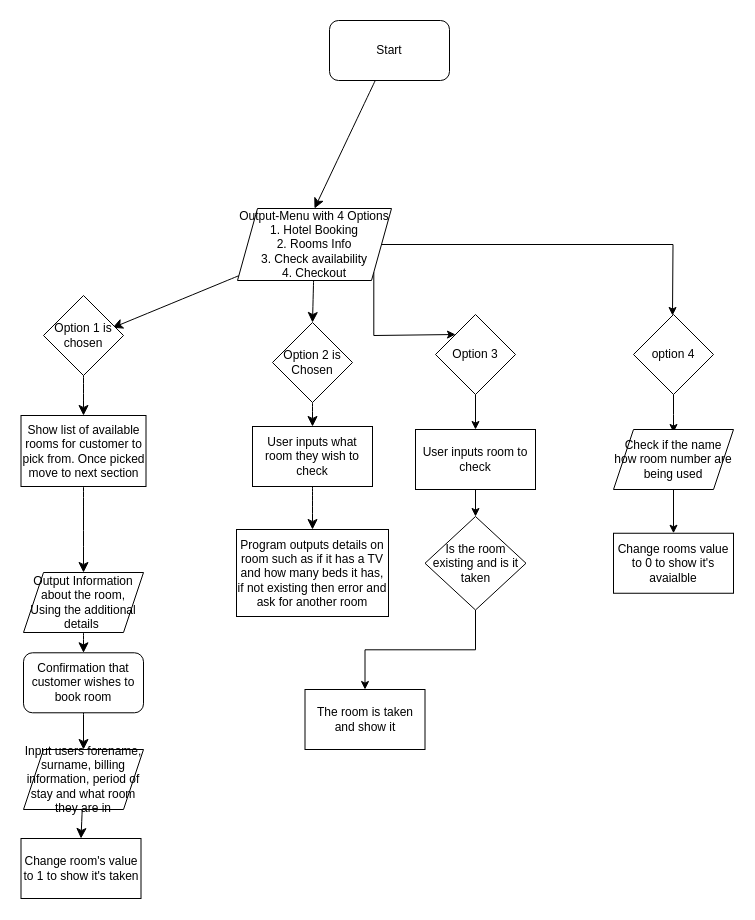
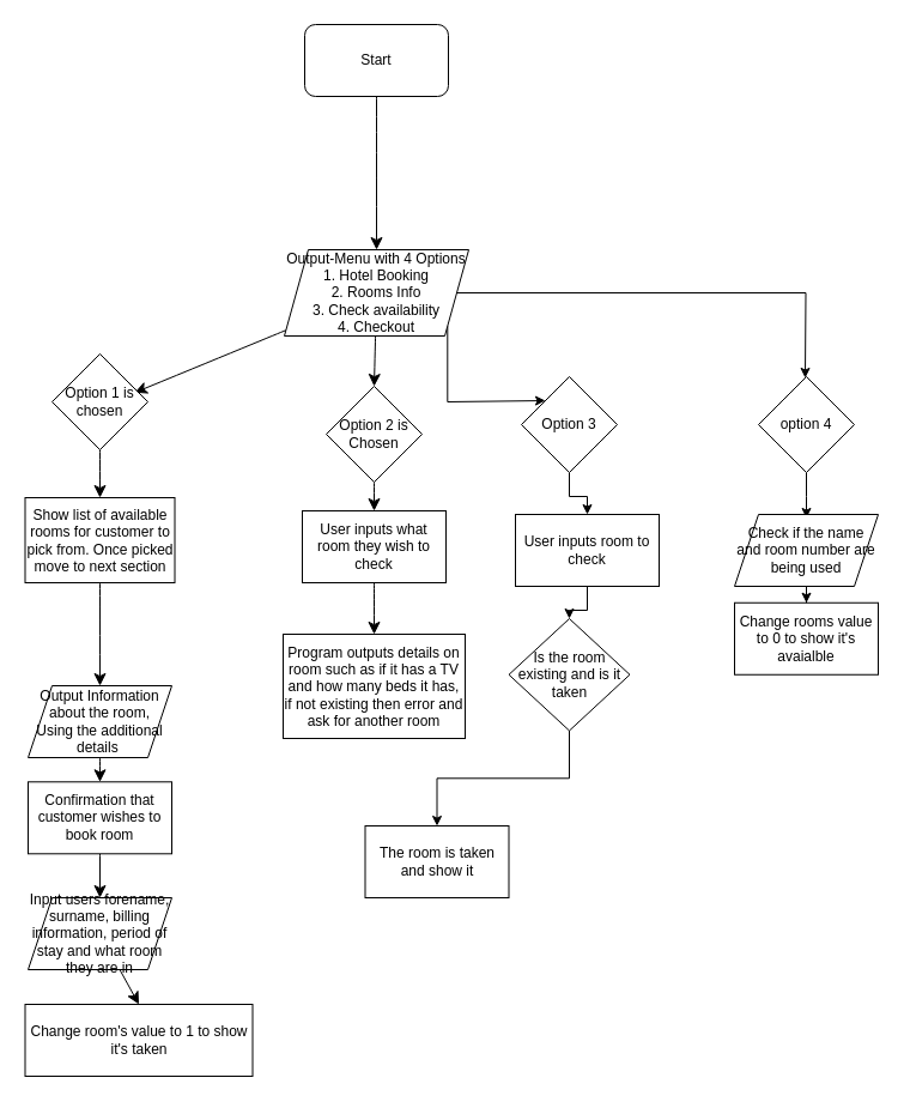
  <mxCell id="0" />
  <mxCell id="1" parent="0" />
  <mxCell id="2" style="edgeStyle=none;curved=1;rounded=0;orthogonalLoop=1;jettySize=auto;html=1;entryX=0.5;entryY=0;entryDx=0;entryDy=0;fontSize=12;startSize=8;endSize=8;" parent="1" source="3" target="8" edge="1"><mxGeometry relative="1" as="geometry" /></mxCell>
- <mxCell id="3" value="Start" style="rounded=1;whiteSpace=wrap;html=1;" parent="1" vertex="1"><mxGeometry x="329" y="20" width="120" height="60" as="geometry" /></mxCell>
+ <mxCell id="3" value="Start" style="rounded=1;whiteSpace=wrap;html=1;" parent="1" vertex="1"><mxGeometry x="254" y="20" width="120" height="60" as="geometry" /></mxCell>
  <mxCell id="4" style="edgeStyle=none;curved=1;rounded=0;orthogonalLoop=1;jettySize=auto;html=1;fontSize=12;startSize=8;endSize=8;" parent="1" source="8" edge="1"><mxGeometry relative="1" as="geometry"><mxPoint x="112" y="327.267" as="targetPoint" /></mxGeometry></mxCell>
  <mxCell id="5" style="edgeStyle=none;curved=1;rounded=0;orthogonalLoop=1;jettySize=auto;html=1;entryX=0.5;entryY=0;entryDx=0;entryDy=0;fontSize=12;startSize=8;endSize=8;" parent="1" source="8" target="16" edge="1"><mxGeometry relative="1" as="geometry" /></mxCell>
  <mxCell id="6" style="edgeStyle=orthogonalEdgeStyle;rounded=0;orthogonalLoop=1;jettySize=auto;html=1;entryX=0;entryY=0;entryDx=0;entryDy=0;exitX=1;exitY=1;exitDx=0;exitDy=0;" edge="1" parent="1" source="8" target="26"><mxGeometry relative="1" as="geometry"><Array as="points"><mxPoint x="373" y="335" /></Array></mxGeometry></mxCell>
  <mxCell id="7" value="" style="edgeStyle=orthogonalEdgeStyle;rounded=0;orthogonalLoop=1;jettySize=auto;html=1;" edge="1" parent="1" source="8"><mxGeometry relative="1" as="geometry"><mxPoint x="672" y="315" as="targetPoint" /></mxGeometry></mxCell>
  <mxCell id="8" value="Output-Menu with 4 Options&lt;br&gt;1. Hotel Booking&lt;br&gt;2. Rooms Info&lt;br&gt;3. Check availability&lt;br&gt;4. Checkout" style="shape=parallelogram;perimeter=parallelogramPerimeter;whiteSpace=wrap;html=1;fixedSize=1;" parent="1" vertex="1"><mxGeometry x="237" y="208" width="154" height="72" as="geometry" /></mxCell>
  <mxCell id="9" value="" style="edgeStyle=none;curved=1;rounded=0;orthogonalLoop=1;jettySize=auto;html=1;fontSize=12;startSize=8;endSize=8;" parent="1" source="10" target="12" edge="1"><mxGeometry relative="1" as="geometry" /></mxCell>
  <mxCell id="10" value="Option 1 is chosen" style="rhombus;whiteSpace=wrap;html=1;" parent="1" vertex="1"><mxGeometry x="43" y="295" width="80" height="80" as="geometry" /></mxCell>
  <mxCell id="11" style="edgeStyle=none;curved=1;rounded=0;orthogonalLoop=1;jettySize=auto;html=1;entryX=0.5;entryY=0;entryDx=0;entryDy=0;fontSize=12;startSize=8;endSize=8;" parent="1" source="12" target="14" edge="1"><mxGeometry relative="1" as="geometry" /></mxCell>
  <mxCell id="12" value="Show list of available rooms for customer to pick from. Once picked move to next section" style="whiteSpace=wrap;html=1;" parent="1" vertex="1"><mxGeometry x="20.5" y="415" width="125" height="71" as="geometry" /></mxCell>
  <mxCell id="13" style="edgeStyle=none;curved=1;rounded=0;orthogonalLoop=1;jettySize=auto;html=1;fontSize=12;startSize=8;endSize=8;" parent="1" source="14" target="20" edge="1"><mxGeometry relative="1" as="geometry"><mxPoint x="83" y="682.294" as="targetPoint" /></mxGeometry></mxCell>
  <mxCell id="14" value="Output Information about the room, Using the additional details&amp;nbsp;" style="shape=parallelogram;perimeter=parallelogramPerimeter;whiteSpace=wrap;html=1;fixedSize=1;" parent="1" vertex="1"><mxGeometry x="23" y="572" width="120" height="60" as="geometry" /></mxCell>
  <mxCell id="15" style="edgeStyle=none;curved=1;rounded=0;orthogonalLoop=1;jettySize=auto;html=1;entryX=0.5;entryY=0;entryDx=0;entryDy=0;fontSize=12;startSize=8;endSize=8;" parent="1" source="16" target="18" edge="1"><mxGeometry relative="1" as="geometry" /></mxCell>
  <mxCell id="16" value="Option 2 is Chosen" style="rhombus;whiteSpace=wrap;html=1;" parent="1" vertex="1"><mxGeometry x="272" y="322" width="80" height="80" as="geometry" /></mxCell>
  <mxCell id="17" style="edgeStyle=none;curved=1;rounded=0;orthogonalLoop=1;jettySize=auto;html=1;fontSize=12;startSize=8;endSize=8;entryX=0.5;entryY=0;entryDx=0;entryDy=0;" parent="1" source="18" edge="1" target="24"><mxGeometry relative="1" as="geometry"><mxPoint x="312" y="531" as="targetPoint" /></mxGeometry></mxCell>
  <mxCell id="18" value="User inputs what room they wish to check" style="rounded=0;whiteSpace=wrap;html=1;" parent="1" vertex="1"><mxGeometry x="252" y="426" width="120" height="60" as="geometry" /></mxCell>
  <mxCell id="19" style="edgeStyle=none;curved=1;rounded=0;orthogonalLoop=1;jettySize=auto;html=1;fontSize=12;startSize=8;endSize=8;" parent="1" source="20" target="22" edge="1"><mxGeometry relative="1" as="geometry"><mxPoint x="83" y="770.529" as="targetPoint" /></mxGeometry></mxCell>
- <mxCell id="20" value="Confirmation that customer wishes to book room" style="whiteSpace=wrap;html=1;rounded=1;" parent="1" vertex="1"><mxGeometry x="23" y="652.294" width="120" height="60" as="geometry" /></mxCell>
+ <mxCell id="20" value="Confirmation that customer wishes to book room" style="rounded=0;whiteSpace=wrap;html=1;" parent="1" vertex="1"><mxGeometry x="23" y="652.294" width="120" height="60" as="geometry" /></mxCell>
  <mxCell id="21" style="edgeStyle=none;curved=1;rounded=0;orthogonalLoop=1;jettySize=auto;html=1;entryX=0.5;entryY=0;entryDx=0;entryDy=0;fontSize=12;startSize=8;endSize=8;" parent="1" source="22" target="23" edge="1"><mxGeometry relative="1" as="geometry" /></mxCell>
  <mxCell id="22" value="Input users forename, surname, billing information, period of stay and what room they are in" style="shape=parallelogram;perimeter=parallelogramPerimeter;whiteSpace=wrap;html=1;fixedSize=1;" parent="1" vertex="1"><mxGeometry x="23" y="748.999" width="120" height="60" as="geometry" /></mxCell>
- <mxCell id="23" value="Change room's value to 1 to show it's taken" style="rounded=0;whiteSpace=wrap;html=1;" parent="1" vertex="1"><mxGeometry x="20.5" y="838" width="120" height="60" as="geometry" /></mxCell>
+ <mxCell id="23" value="Change room's value to 1 to show it's taken" style="rounded=0;whiteSpace=wrap;html=1;" parent="1" vertex="1"><mxGeometry x="20.5" y="838" width="190" height="60" as="geometry" /></mxCell>
  <mxCell id="24" value="Program outputs details on room such as if it has a TV and how many beds it has, if not existing then error and ask for another room" style="rounded=0;whiteSpace=wrap;html=1;" vertex="1" parent="1"><mxGeometry x="236" y="529" width="152" height="87" as="geometry" /></mxCell>
  <mxCell id="25" style="edgeStyle=orthogonalEdgeStyle;rounded=0;orthogonalLoop=1;jettySize=auto;html=1;entryX=0.5;entryY=0;entryDx=0;entryDy=0;" edge="1" parent="1" source="26" target="28"><mxGeometry relative="1" as="geometry" /></mxCell>
  <mxCell id="26" value="Option 3" style="rhombus;whiteSpace=wrap;html=1;" vertex="1" parent="1"><mxGeometry x="435" y="314" width="80" height="80" as="geometry" /></mxCell>
  <mxCell id="27" style="edgeStyle=orthogonalEdgeStyle;rounded=0;orthogonalLoop=1;jettySize=auto;html=1;" edge="1" parent="1" source="28" target="30"><mxGeometry relative="1" as="geometry" /></mxCell>
- <mxCell id="28" value="User inputs room to check" style="rounded=0;whiteSpace=wrap;html=1;" vertex="1" parent="1"><mxGeometry x="415" y="429" width="120" height="60" as="geometry" /></mxCell>
+ <mxCell id="28" value="User inputs room to check" style="rounded=0;whiteSpace=wrap;html=1;" vertex="1" parent="1"><mxGeometry x="430" y="429" width="120" height="60" as="geometry" /></mxCell>
  <mxCell id="29" style="edgeStyle=orthogonalEdgeStyle;rounded=0;orthogonalLoop=1;jettySize=auto;html=1;entryX=0.5;entryY=0;entryDx=0;entryDy=0;" edge="1" parent="1" source="30" target="31"><mxGeometry relative="1" as="geometry" /></mxCell>
  <mxCell id="30" value="Is the room existing and is it taken" style="rhombus;whiteSpace=wrap;html=1;" vertex="1" parent="1"><mxGeometry x="424.5" y="516" width="101" height="93.5" as="geometry" /></mxCell>
  <mxCell id="31" value="The room is taken and show it" style="rounded=0;whiteSpace=wrap;html=1;" vertex="1" parent="1"><mxGeometry x="304.5" y="689" width="120" height="60" as="geometry" /></mxCell>
  <mxCell id="32" value="" style="edgeStyle=orthogonalEdgeStyle;rounded=0;orthogonalLoop=1;jettySize=auto;html=1;" edge="1" parent="1" source="33"><mxGeometry relative="1" as="geometry"><mxPoint x="673" y="432" as="targetPoint" /></mxGeometry></mxCell>
  <mxCell id="33" value="option 4" style="rhombus;whiteSpace=wrap;html=1;" vertex="1" parent="1"><mxGeometry x="633" y="314" width="80" height="80" as="geometry" /></mxCell>
  <mxCell id="34" value="" style="edgeStyle=orthogonalEdgeStyle;rounded=0;orthogonalLoop=1;jettySize=auto;html=1;" edge="1" parent="1" source="35" target="36"><mxGeometry relative="1" as="geometry" /></mxCell>
- <mxCell id="35" value="Check if the name how room number are being used" style="shape=parallelogram;perimeter=parallelogramPerimeter;whiteSpace=wrap;html=1;fixedSize=1;" vertex="1" parent="1"><mxGeometry x="613" y="429" width="120" height="60" as="geometry" /></mxCell>
- <mxCell id="36" value="Change rooms value to 0 to show it's avaialble" style="whiteSpace=wrap;html=1;" vertex="1" parent="1"><mxGeometry x="613" y="532.75" width="120" height="60" as="geometry" /></mxCell>
+ <mxCell id="35" value="Check if the name and room number are being used" style="shape=parallelogram;perimeter=parallelogramPerimeter;whiteSpace=wrap;html=1;fixedSize=1;" vertex="1" parent="1"><mxGeometry x="613" y="429" width="120" height="60" as="geometry" /></mxCell>
+ <mxCell id="36" value="Change rooms value to 0 to show it's avaialble" style="whiteSpace=wrap;html=1;" vertex="1" parent="1"><mxGeometry x="613" y="502.75" width="120" height="60" as="geometry" /></mxCell>
